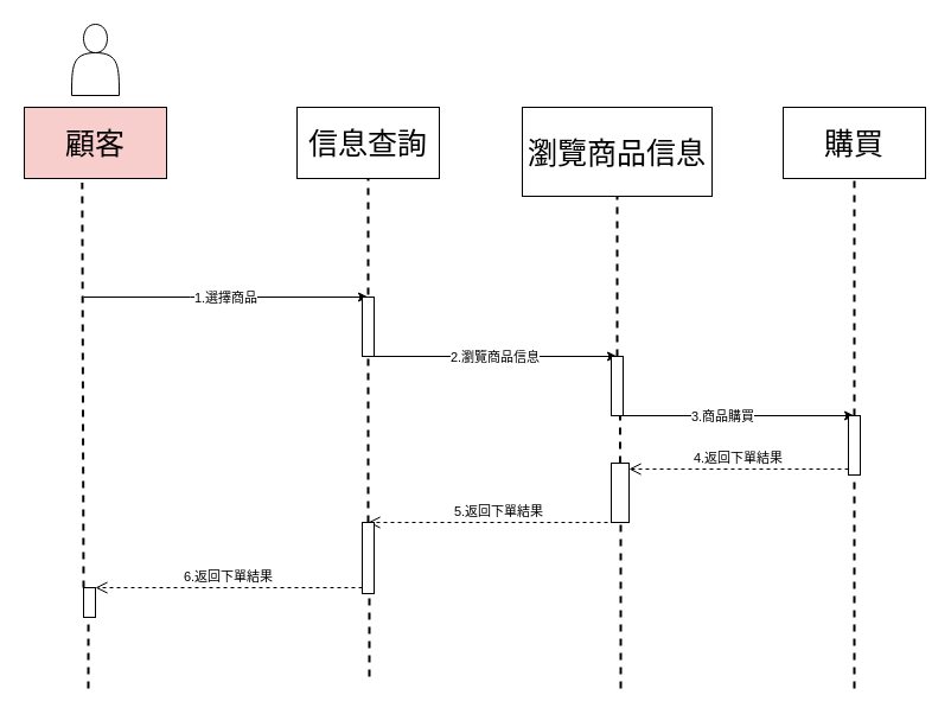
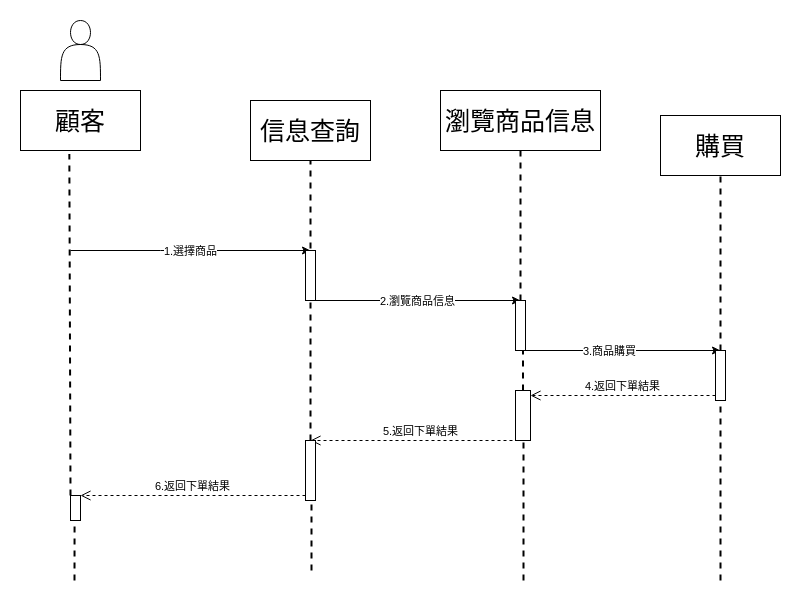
  <mxCell id="0" />
  <mxCell id="1" parent="0" />
  <mxCell id="2" value="" style="shape=actor;whiteSpace=wrap;html=1;" vertex="1" parent="1"><mxGeometry x="60" y="20" width="40" height="60" as="geometry" /></mxCell>
- <mxCell id="3" value="&lt;font style=&quot;font-size: 25px;&quot;&gt;顧客&lt;/font&gt;" style="rounded=0;whiteSpace=wrap;html=1;fontSize=25;fillColor=#f8cecc;" vertex="1" parent="1"><mxGeometry x="20" y="90" width="120" height="60" as="geometry" /></mxCell>
- <mxCell id="4" value="信息查詢" style="rounded=0;whiteSpace=wrap;html=1;fontSize=25;" vertex="1" parent="1"><mxGeometry x="250" y="90" width="120" height="60" as="geometry" /></mxCell>
- <mxCell id="5" value="&lt;font style=&quot;font-size: 25px;&quot;&gt;瀏覽商品信息&lt;/font&gt;" style="rounded=0;whiteSpace=wrap;html=1;fontSize=25;" vertex="1" parent="1"><mxGeometry x="440" y="90" width="160" height="75" as="geometry" /></mxCell>
- <mxCell id="6" value="&lt;font style=&quot;font-size: 25px;&quot;&gt;購買&lt;/font&gt;" style="rounded=0;whiteSpace=wrap;html=1;fontSize=25;" vertex="1" parent="1"><mxGeometry x="660" y="90" width="120" height="60" as="geometry" /></mxCell>
+ <mxCell id="3" value="&lt;font style=&quot;font-size: 25px;&quot;&gt;顧客&lt;/font&gt;" style="rounded=0;whiteSpace=wrap;html=1;fontSize=25;" vertex="1" parent="1"><mxGeometry x="20" y="90" width="120" height="60" as="geometry" /></mxCell>
+ <mxCell id="4" value="信息查詢" style="rounded=0;whiteSpace=wrap;html=1;fontSize=25;" vertex="1" parent="1"><mxGeometry x="250" y="100" width="120" height="60" as="geometry" /></mxCell>
+ <mxCell id="5" value="&lt;font style=&quot;font-size: 25px;&quot;&gt;瀏覽商品信息&lt;/font&gt;" style="rounded=0;whiteSpace=wrap;html=1;fontSize=25;" vertex="1" parent="1"><mxGeometry x="440" y="90" width="160" height="60" as="geometry" /></mxCell>
+ <mxCell id="6" value="&lt;font style=&quot;font-size: 25px;&quot;&gt;購買&lt;/font&gt;" style="rounded=0;whiteSpace=wrap;html=1;fontSize=25;" vertex="1" parent="1"><mxGeometry x="660" y="115" width="120" height="60" as="geometry" /></mxCell>
  <mxCell id="7" value="" style="endArrow=none;dashed=1;html=1;rounded=0;fontSize=16;strokeWidth=2;entryX=0.407;entryY=1.057;entryDx=0;entryDy=0;entryPerimeter=0;" edge="1" parent="1" source="12" target="3"><mxGeometry width="50" height="50" relative="1" as="geometry"><mxPoint x="69" y="580" as="sourcePoint" /><mxPoint x="105" y="200" as="targetPoint" /></mxGeometry></mxCell>
  <mxCell id="8" value="" style="endArrow=none;dashed=1;html=1;rounded=0;fontSize=16;strokeWidth=2;" edge="1" parent="1" source="29" target="4"><mxGeometry width="50" height="50" relative="1" as="geometry"><mxPoint x="311" y="570" as="sourcePoint" /><mxPoint x="309.5" y="140" as="targetPoint" /></mxGeometry></mxCell>
  <mxCell id="9" value="" style="endArrow=none;dashed=1;html=1;rounded=0;fontSize=16;strokeWidth=2;" edge="1" parent="1" source="19" target="5"><mxGeometry width="50" height="50" relative="1" as="geometry"><mxPoint x="520" y="580" as="sourcePoint" /><mxPoint x="530" y="150" as="targetPoint" /><Array as="points" /></mxGeometry></mxCell>
  <mxCell id="10" value="" style="endArrow=none;dashed=1;html=1;rounded=0;fontSize=16;strokeWidth=2;" edge="1" parent="1" source="23" target="6"><mxGeometry width="50" height="50" relative="1" as="geometry"><mxPoint x="720" y="580" as="sourcePoint" /><mxPoint x="719.5" y="150" as="targetPoint" /></mxGeometry></mxCell>
  <mxCell id="11" value="" style="endArrow=none;dashed=1;html=1;rounded=0;fontSize=16;strokeWidth=2;entryX=0.407;entryY=1.057;entryDx=0;entryDy=0;entryPerimeter=0;" edge="1" parent="1" target="12"><mxGeometry width="50" height="50" relative="1" as="geometry"><mxPoint x="74" y="580" as="sourcePoint" /><mxPoint x="69" y="153" as="targetPoint" /></mxGeometry></mxCell>
  <mxCell id="12" value="" style="html=1;points=[[0,0,0,0,5],[0,1,0,0,-5],[1,0,0,0,5],[1,1,0,0,-5]];perimeter=orthogonalPerimeter;outlineConnect=0;targetShapes=umlLifeline;portConstraint=eastwest;newEdgeStyle={&quot;curved&quot;:0,&quot;rounded&quot;:0};" vertex="1" parent="1"><mxGeometry x="70" y="495" width="10" height="25" as="geometry" /></mxCell>
  <mxCell id="13" value="" style="endArrow=classic;html=1;rounded=0;" edge="1" parent="1"><mxGeometry width="50" height="50" relative="1" as="geometry"><mxPoint x="70" y="250" as="sourcePoint" /><mxPoint x="310" y="250" as="targetPoint" /><Array as="points"><mxPoint x="160" y="250" /></Array></mxGeometry></mxCell>
  <mxCell id="14" value="1.選擇商品" style="edgeLabel;html=1;align=center;verticalAlign=middle;resizable=0;points=[];" vertex="1" connectable="0" parent="13"><mxGeometry x="-0.01" relative="1" as="geometry"><mxPoint as="offset" /></mxGeometry></mxCell>
  <mxCell id="15" value="" style="html=1;points=[[0,0,0,0,5],[0,1,0,0,-5],[1,0,0,0,5],[1,1,0,0,-5]];perimeter=orthogonalPerimeter;outlineConnect=0;targetShapes=umlLifeline;portConstraint=eastwest;newEdgeStyle={&quot;curved&quot;:0,&quot;rounded&quot;:0};" vertex="1" parent="1"><mxGeometry x="305" y="250" width="10" height="50" as="geometry" /></mxCell>
  <mxCell id="16" value="" style="endArrow=classic;html=1;rounded=0;" edge="1" parent="1"><mxGeometry width="50" height="50" relative="1" as="geometry"><mxPoint x="315" y="300" as="sourcePoint" /><mxPoint x="520" y="300" as="targetPoint" /><Array as="points"><mxPoint x="405" y="300" /></Array></mxGeometry></mxCell>
  <mxCell id="17" value="2.瀏覽商品信息" style="edgeLabel;html=1;align=center;verticalAlign=middle;resizable=0;points=[];" vertex="1" connectable="0" parent="16"><mxGeometry x="-0.01" relative="1" as="geometry"><mxPoint as="offset" /></mxGeometry></mxCell>
  <mxCell id="18" value="" style="endArrow=none;dashed=1;html=1;rounded=0;fontSize=16;strokeWidth=2;" edge="1" parent="1" source="26" target="19"><mxGeometry width="50" height="50" relative="1" as="geometry"><mxPoint x="520" y="580" as="sourcePoint" /><mxPoint x="520" y="150" as="targetPoint" /><Array as="points" /></mxGeometry></mxCell>
  <mxCell id="19" value="" style="html=1;points=[[0,0,0,0,5],[0,1,0,0,-5],[1,0,0,0,5],[1,1,0,0,-5]];perimeter=orthogonalPerimeter;outlineConnect=0;targetShapes=umlLifeline;portConstraint=eastwest;newEdgeStyle={&quot;curved&quot;:0,&quot;rounded&quot;:0};" vertex="1" parent="1"><mxGeometry x="515" y="300" width="10" height="50" as="geometry" /></mxCell>
  <mxCell id="20" value="" style="endArrow=classic;html=1;rounded=0;" edge="1" parent="1"><mxGeometry width="50" height="50" relative="1" as="geometry"><mxPoint x="525" y="350" as="sourcePoint" /><mxPoint x="720" y="350" as="targetPoint" /><Array as="points"><mxPoint x="600" y="350" /></Array></mxGeometry></mxCell>
  <mxCell id="21" value="3.商品購買" style="edgeLabel;html=1;align=center;verticalAlign=middle;resizable=0;points=[];" vertex="1" connectable="0" parent="20"><mxGeometry x="-0.01" relative="1" as="geometry"><mxPoint x="-14" as="offset" /></mxGeometry></mxCell>
  <mxCell id="22" value="" style="endArrow=none;dashed=1;html=1;rounded=0;fontSize=16;strokeWidth=2;" edge="1" parent="1" target="23"><mxGeometry width="50" height="50" relative="1" as="geometry"><mxPoint x="720" y="580" as="sourcePoint" /><mxPoint x="720" y="150" as="targetPoint" /></mxGeometry></mxCell>
  <mxCell id="23" value="" style="html=1;points=[[0,0,0,0,5],[0,1,0,0,-5],[1,0,0,0,5],[1,1,0,0,-5]];perimeter=orthogonalPerimeter;outlineConnect=0;targetShapes=umlLifeline;portConstraint=eastwest;newEdgeStyle={&quot;curved&quot;:0,&quot;rounded&quot;:0};" vertex="1" parent="1"><mxGeometry x="715" y="350" width="10" height="50" as="geometry" /></mxCell>
  <mxCell id="24" value="4.返回下單結果" style="html=1;verticalAlign=bottom;endArrow=open;dashed=1;endSize=8;curved=0;rounded=0;exitX=0;exitY=1;exitDx=0;exitDy=-5;exitPerimeter=0;" edge="1" source="23" parent="1"><mxGeometry relative="1" as="geometry"><mxPoint x="530" y="395" as="targetPoint" /><mxPoint x="370" y="335" as="sourcePoint" /></mxGeometry></mxCell>
  <mxCell id="25" value="" style="endArrow=none;dashed=1;html=1;rounded=0;fontSize=16;strokeWidth=2;" edge="1" parent="1" target="26"><mxGeometry width="50" height="50" relative="1" as="geometry"><mxPoint x="523" y="580" as="sourcePoint" /><mxPoint x="520" y="350" as="targetPoint" /><Array as="points"><mxPoint x="523" y="560" /></Array></mxGeometry></mxCell>
  <mxCell id="26" value="" style="html=1;points=[[0,0,0,0,5],[0,1,0,0,-5],[1,0,0,0,5],[1,1,0,0,-5]];perimeter=orthogonalPerimeter;outlineConnect=0;targetShapes=umlLifeline;portConstraint=eastwest;newEdgeStyle={&quot;curved&quot;:0,&quot;rounded&quot;:0};" vertex="1" parent="1"><mxGeometry x="515" y="390" width="15" height="50" as="geometry" /></mxCell>
  <mxCell id="27" value="5.返回下單結果" style="html=1;verticalAlign=bottom;endArrow=open;dashed=1;endSize=8;curved=0;rounded=0;exitX=0;exitY=1;exitDx=0;exitDy=-5;exitPerimeter=0;" edge="1" parent="1"><mxGeometry relative="1" as="geometry"><mxPoint x="310" y="440" as="targetPoint" /><mxPoint x="530" y="440" as="sourcePoint" /></mxGeometry></mxCell>
  <mxCell id="28" value="" style="endArrow=none;dashed=1;html=1;rounded=0;fontSize=16;strokeWidth=2;" edge="1" parent="1" target="29"><mxGeometry width="50" height="50" relative="1" as="geometry"><mxPoint x="311" y="570" as="sourcePoint" /><mxPoint x="310" y="150" as="targetPoint" /></mxGeometry></mxCell>
  <mxCell id="29" value="" style="html=1;points=[[0,0,0,0,5],[0,1,0,0,-5],[1,0,0,0,5],[1,1,0,0,-5]];perimeter=orthogonalPerimeter;outlineConnect=0;targetShapes=umlLifeline;portConstraint=eastwest;newEdgeStyle={&quot;curved&quot;:0,&quot;rounded&quot;:0};" vertex="1" parent="1"><mxGeometry x="305" y="440" width="10" height="60" as="geometry" /></mxCell>
  <mxCell id="30" value="6.返回下單結果" style="html=1;verticalAlign=bottom;endArrow=open;dashed=1;endSize=8;curved=0;rounded=0;exitX=0;exitY=1;exitDx=0;exitDy=-5;exitPerimeter=0;" edge="1" parent="1" source="29"><mxGeometry relative="1" as="geometry"><mxPoint x="80" y="495" as="targetPoint" /><mxPoint x="300" y="495" as="sourcePoint" /></mxGeometry></mxCell>
